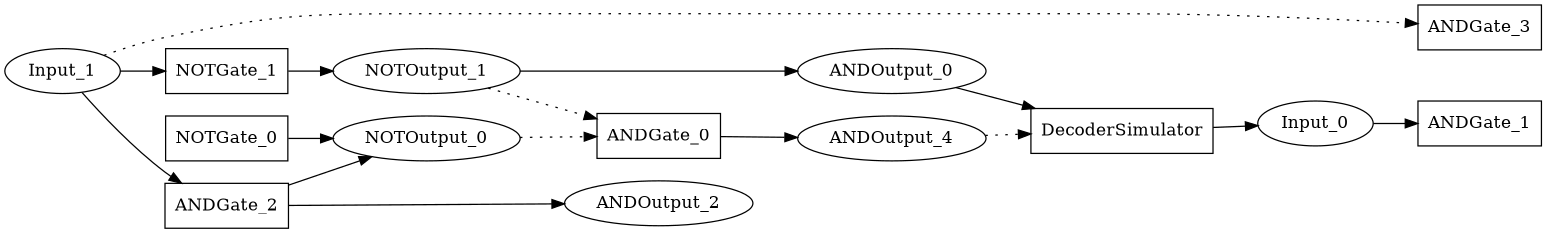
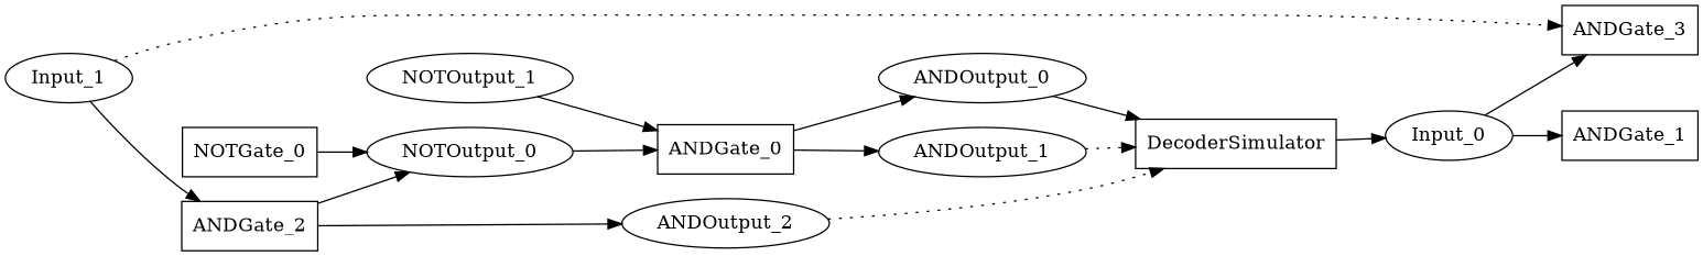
  digraph {
    rankdir=LR
    node [shape=box]
    ANDGate_1
    Input_0 [shape=oval]
    ANDGate_3
    NOTGate_0
    NOTOutput_0 [shape=oval]
    Input_1 [shape=oval]
-   NOTGate_1
    ANDGate_2
    NOTOutput_1 [shape=oval]
    ANDOutput_2 [shape=oval]
    ANDGate_0
    ANDOutput_0 [shape=oval]
-   ANDOutput_1 [shape=oval label=ANDOutput_4]
+   ANDOutput_1 [shape=oval]
    DecoderSimulator
    Input_0 -> ANDGate_1
+   Input_0 -> ANDGate_3
    NOTGate_0 -> NOTOutput_0
-   NOTOutput_0 -> ANDGate_0 [style=dotted]
+   NOTOutput_0 -> ANDGate_0
    Input_1 -> ANDGate_3 [style=dotted]
-   Input_1 -> NOTGate_1
    Input_1 -> ANDGate_2
-   NOTGate_1 -> NOTOutput_1
    ANDGate_2 -> NOTOutput_0
    ANDGate_2 -> ANDOutput_2
-   NOTOutput_1 -> ANDGate_0 [style=dotted]
-   NOTOutput_1 -> ANDOutput_0
+   NOTOutput_1 -> ANDGate_0
+   ANDOutput_2 -> DecoderSimulator [style=dotted]
+   ANDGate_0 -> ANDOutput_0
    ANDGate_0 -> ANDOutput_1
    ANDOutput_0 -> DecoderSimulator [style=solid]
    ANDOutput_1 -> DecoderSimulator [style=dotted]
    DecoderSimulator -> Input_0
  }
